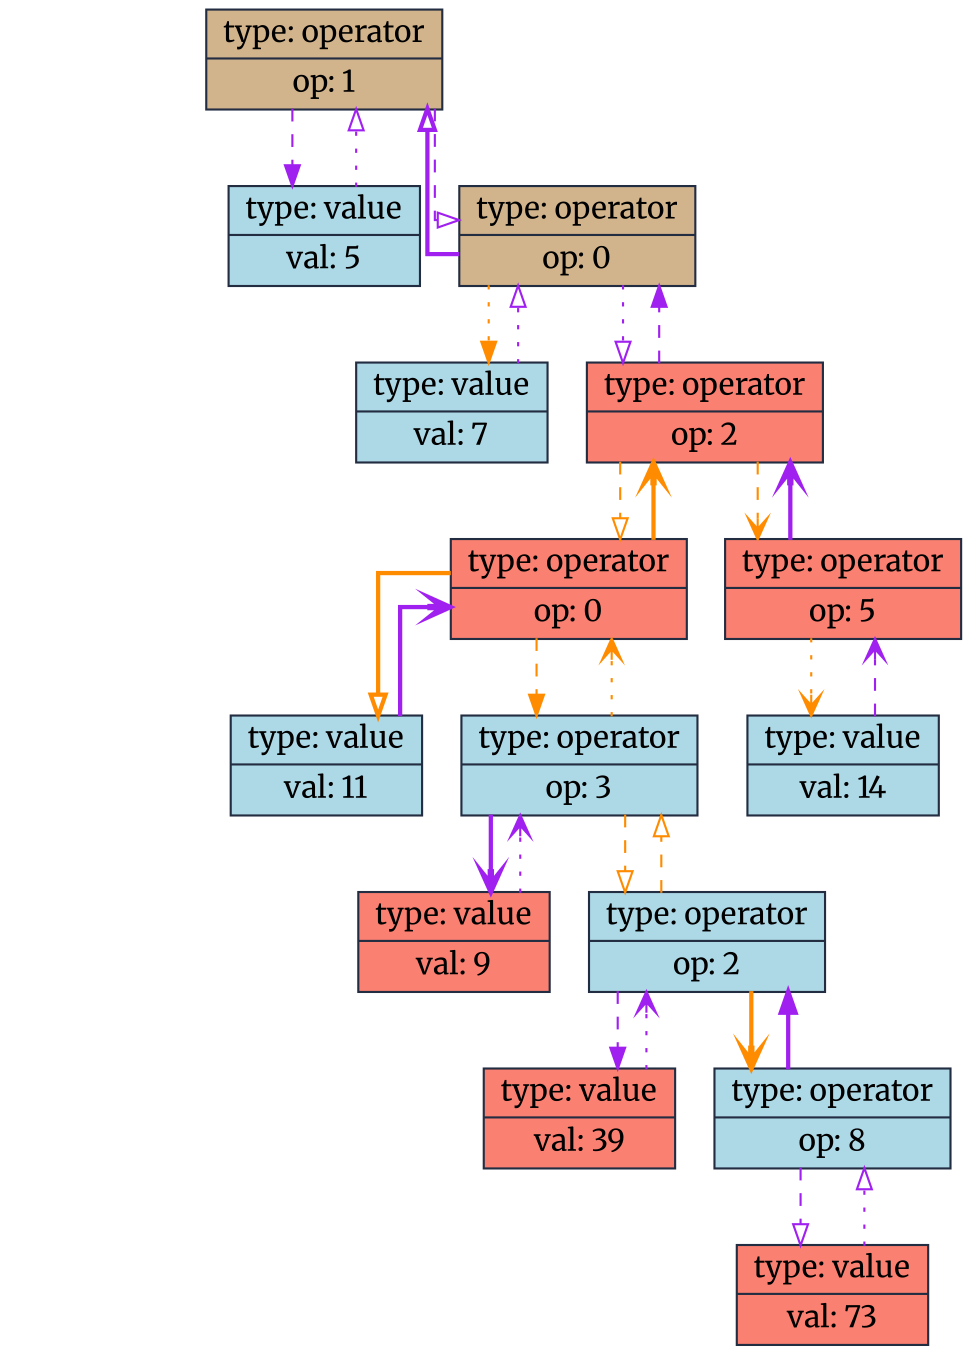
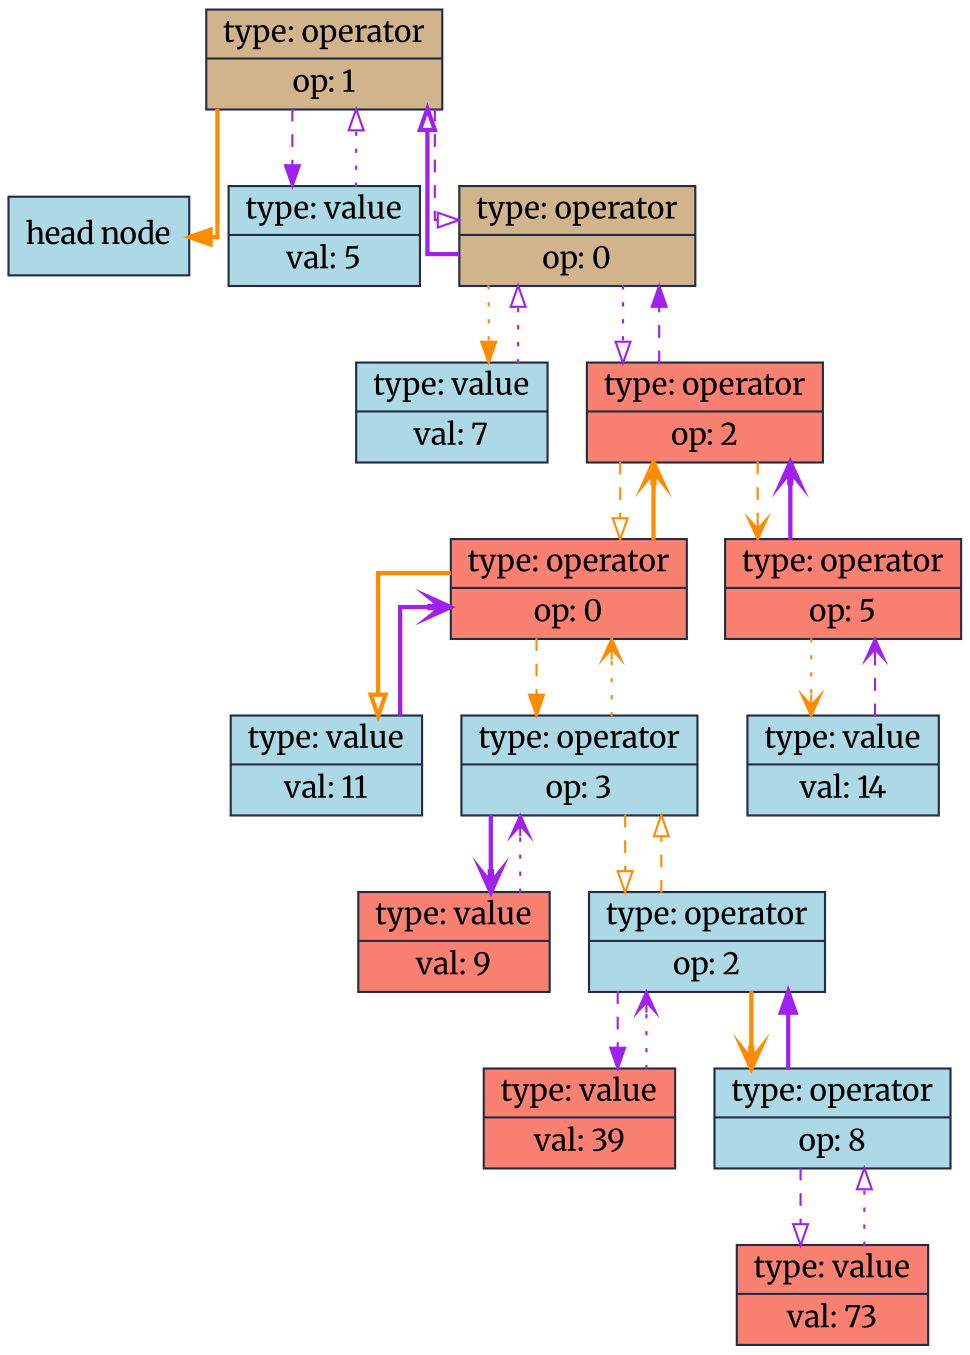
  digraph {
    splines=ortho
    fontname=Merriweather
    node [color="#232D42" fillcolor=lightblue shape=record style=filled fontname=Merriweather]
    edge [color=purple style=dashed arrowhead=onormal fontname=Merriweather]
+   n1 [label="{head node}"]
    n2 [fillcolor=tan label="{type: operator | op:  1}"]
    n3 [label="{type: value | val: 5}"]
    n4 [fillcolor=tan label="{type: operator | op:  0}"]
    n5 [label="{type: value | val: 7}"]
    n6 [fillcolor=salmon label="{type: operator | op:  2}"]
    n7 [fillcolor=salmon label="{type: operator | op:  0}"]
    n8 [fillcolor=salmon label="{type: operator | op:  5}"]
    n9 [label="{type: value | val: 11}"]
    n10 [label="{type: operator | op:  3}"]
    n11 [fillcolor=salmon label="{type: value | val: 9}"]
    n12 [label="{type: operator | op:  2}"]
    n13 [fillcolor=salmon label="{type: value | val: 39}"]
    n14 [label="{type: operator | op:  8}"]
    n15 [fillcolor=salmon label="{type: value | val: 73}"]
    n16 [label="{type: value | val: 14}"]
+   n2 -> n1 [color=darkorange style=bold arrowhead=normal]
    n2 -> n3 [arrowhead=normal]
    n2 -> n4
    n3 -> n2 [style=dotted]
    n4 -> n2 [style=bold]
    n4 -> n5 [color=darkorange style=dotted arrowhead=normal]
    n4 -> n6 [style=dotted]
    n5 -> n4 [style=dotted]
    n6 -> n4 [arrowhead=normal]
    n6 -> n7 [color=darkorange]
    n6 -> n8 [color=darkorange arrowhead=vee]
    n7 -> n6 [color=darkorange style=bold arrowhead=vee]
    n7 -> n9 [color=darkorange style=bold]
    n7 -> n10 [color=darkorange arrowhead=normal]
    n8 -> n6 [style=bold arrowhead=vee]
    n8 -> n16 [color=darkorange style=dotted arrowhead=vee]
    n9 -> n7 [style=bold arrowhead=vee]
    n10 -> n7 [color=darkorange style=dotted arrowhead=vee]
    n10 -> n11 [style=bold arrowhead=vee]
    n10 -> n12 [color=darkorange]
    n11 -> n10 [style=dotted arrowhead=vee]
    n12 -> n10 [color=darkorange]
    n12 -> n13 [arrowhead=normal]
    n12 -> n14 [color=darkorange style=bold arrowhead=vee]
    n13 -> n12 [style=dotted arrowhead=vee]
    n14 -> n12 [style=bold arrowhead=normal]
    n14 -> n15
    n15 -> n14 [style=dotted]
    n16 -> n8 [arrowhead=vee]
  }
